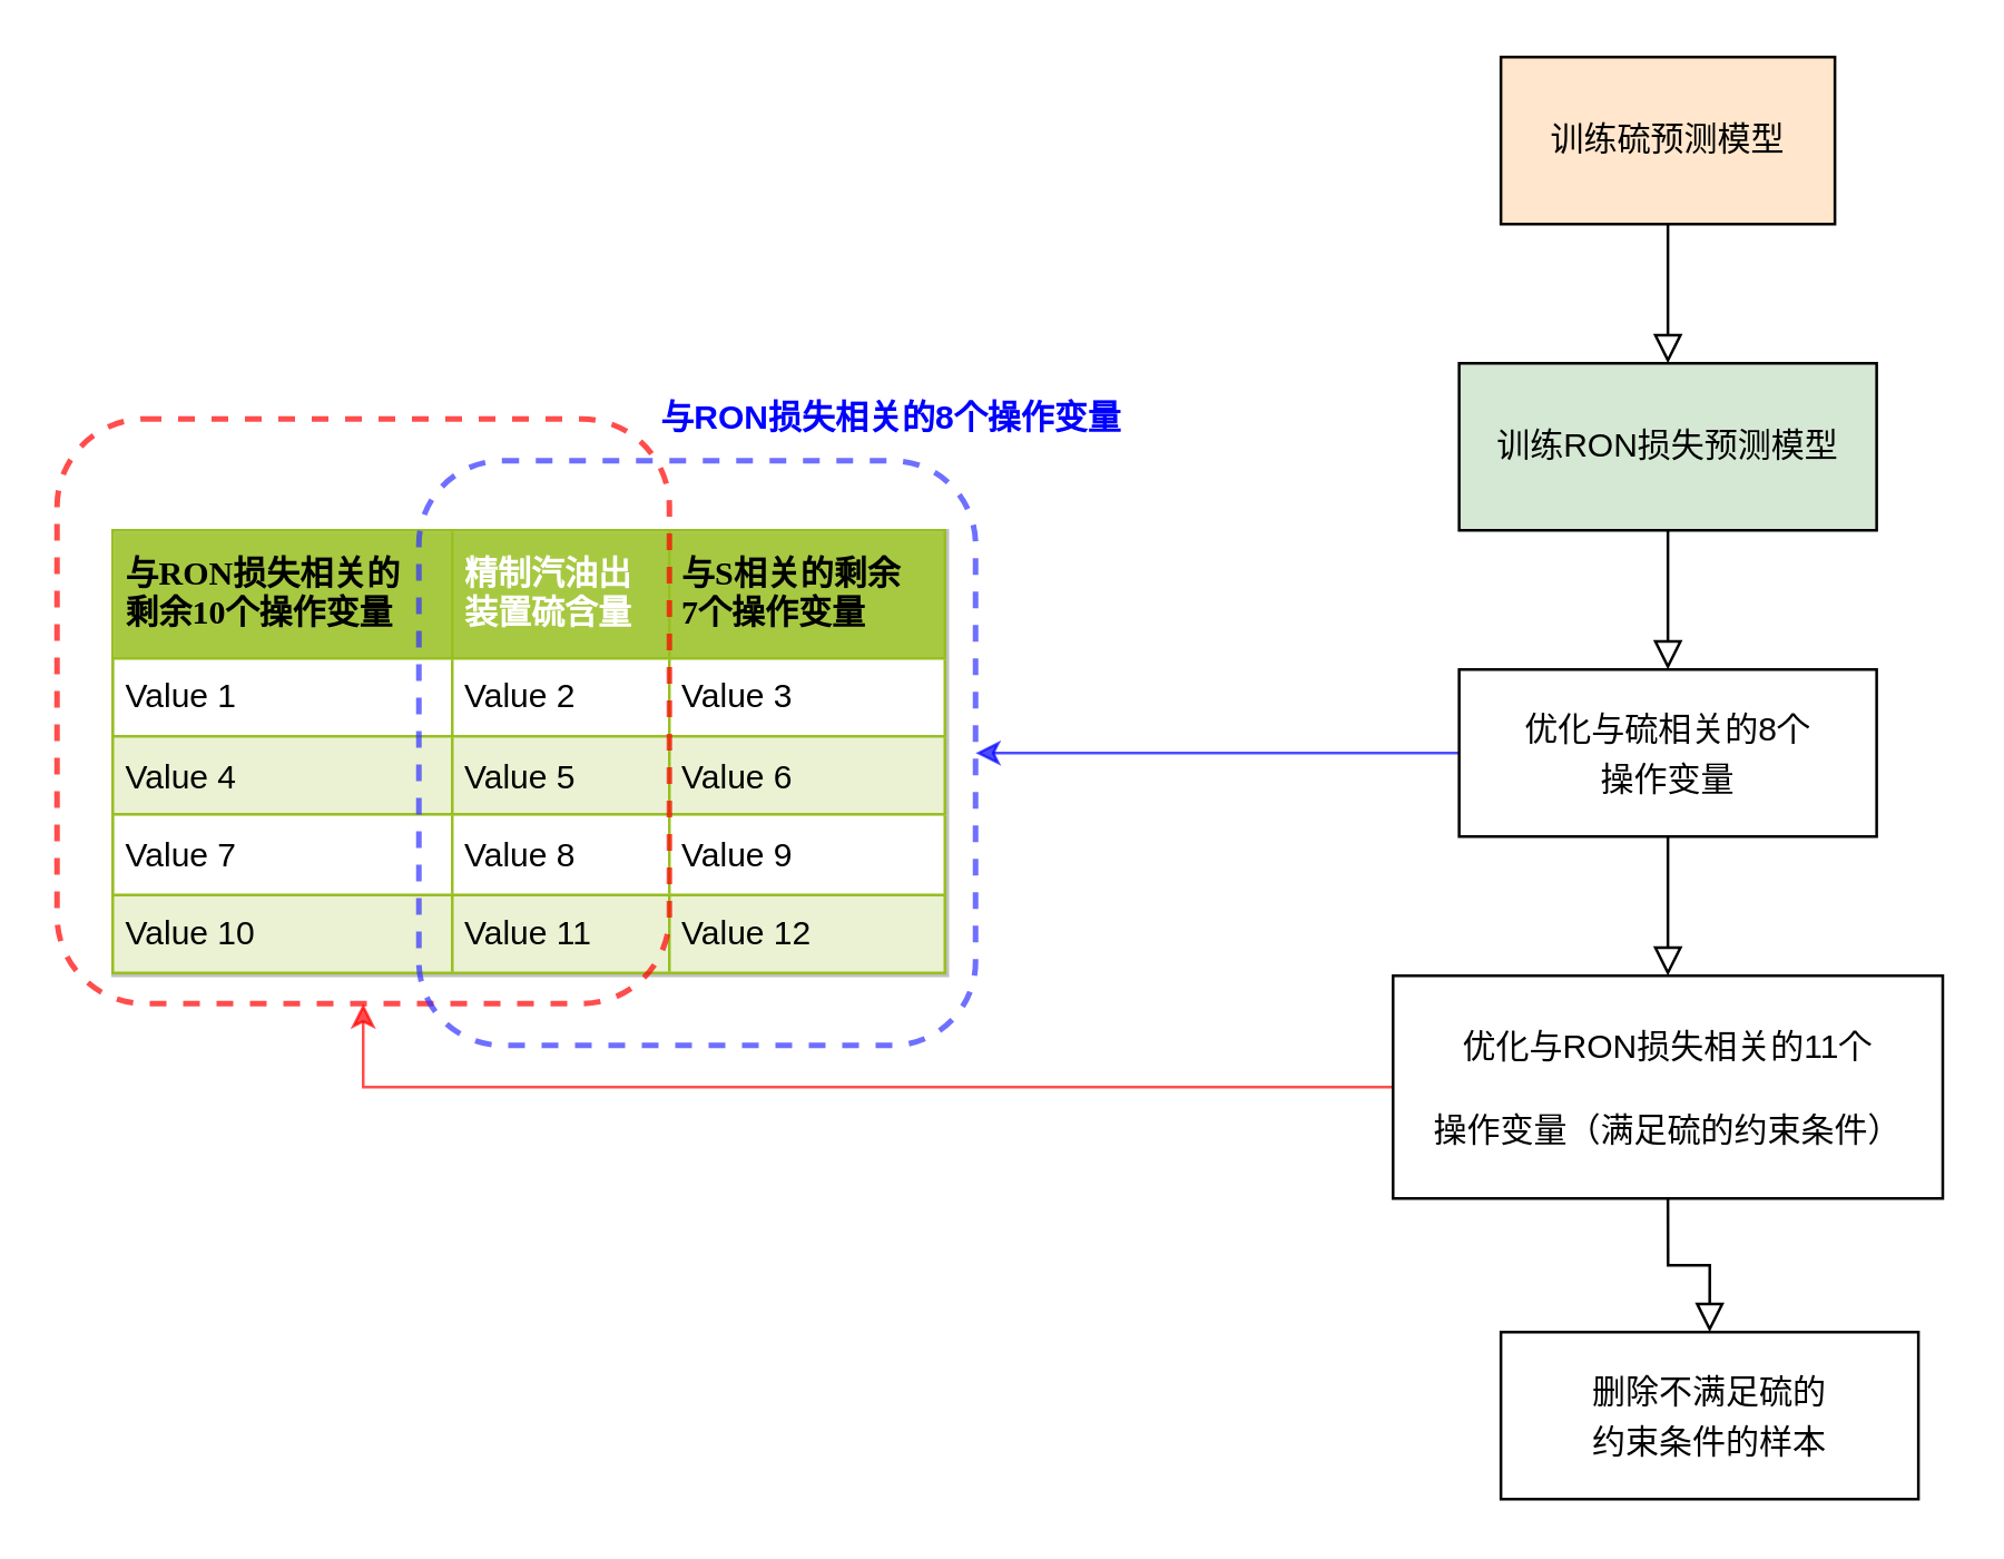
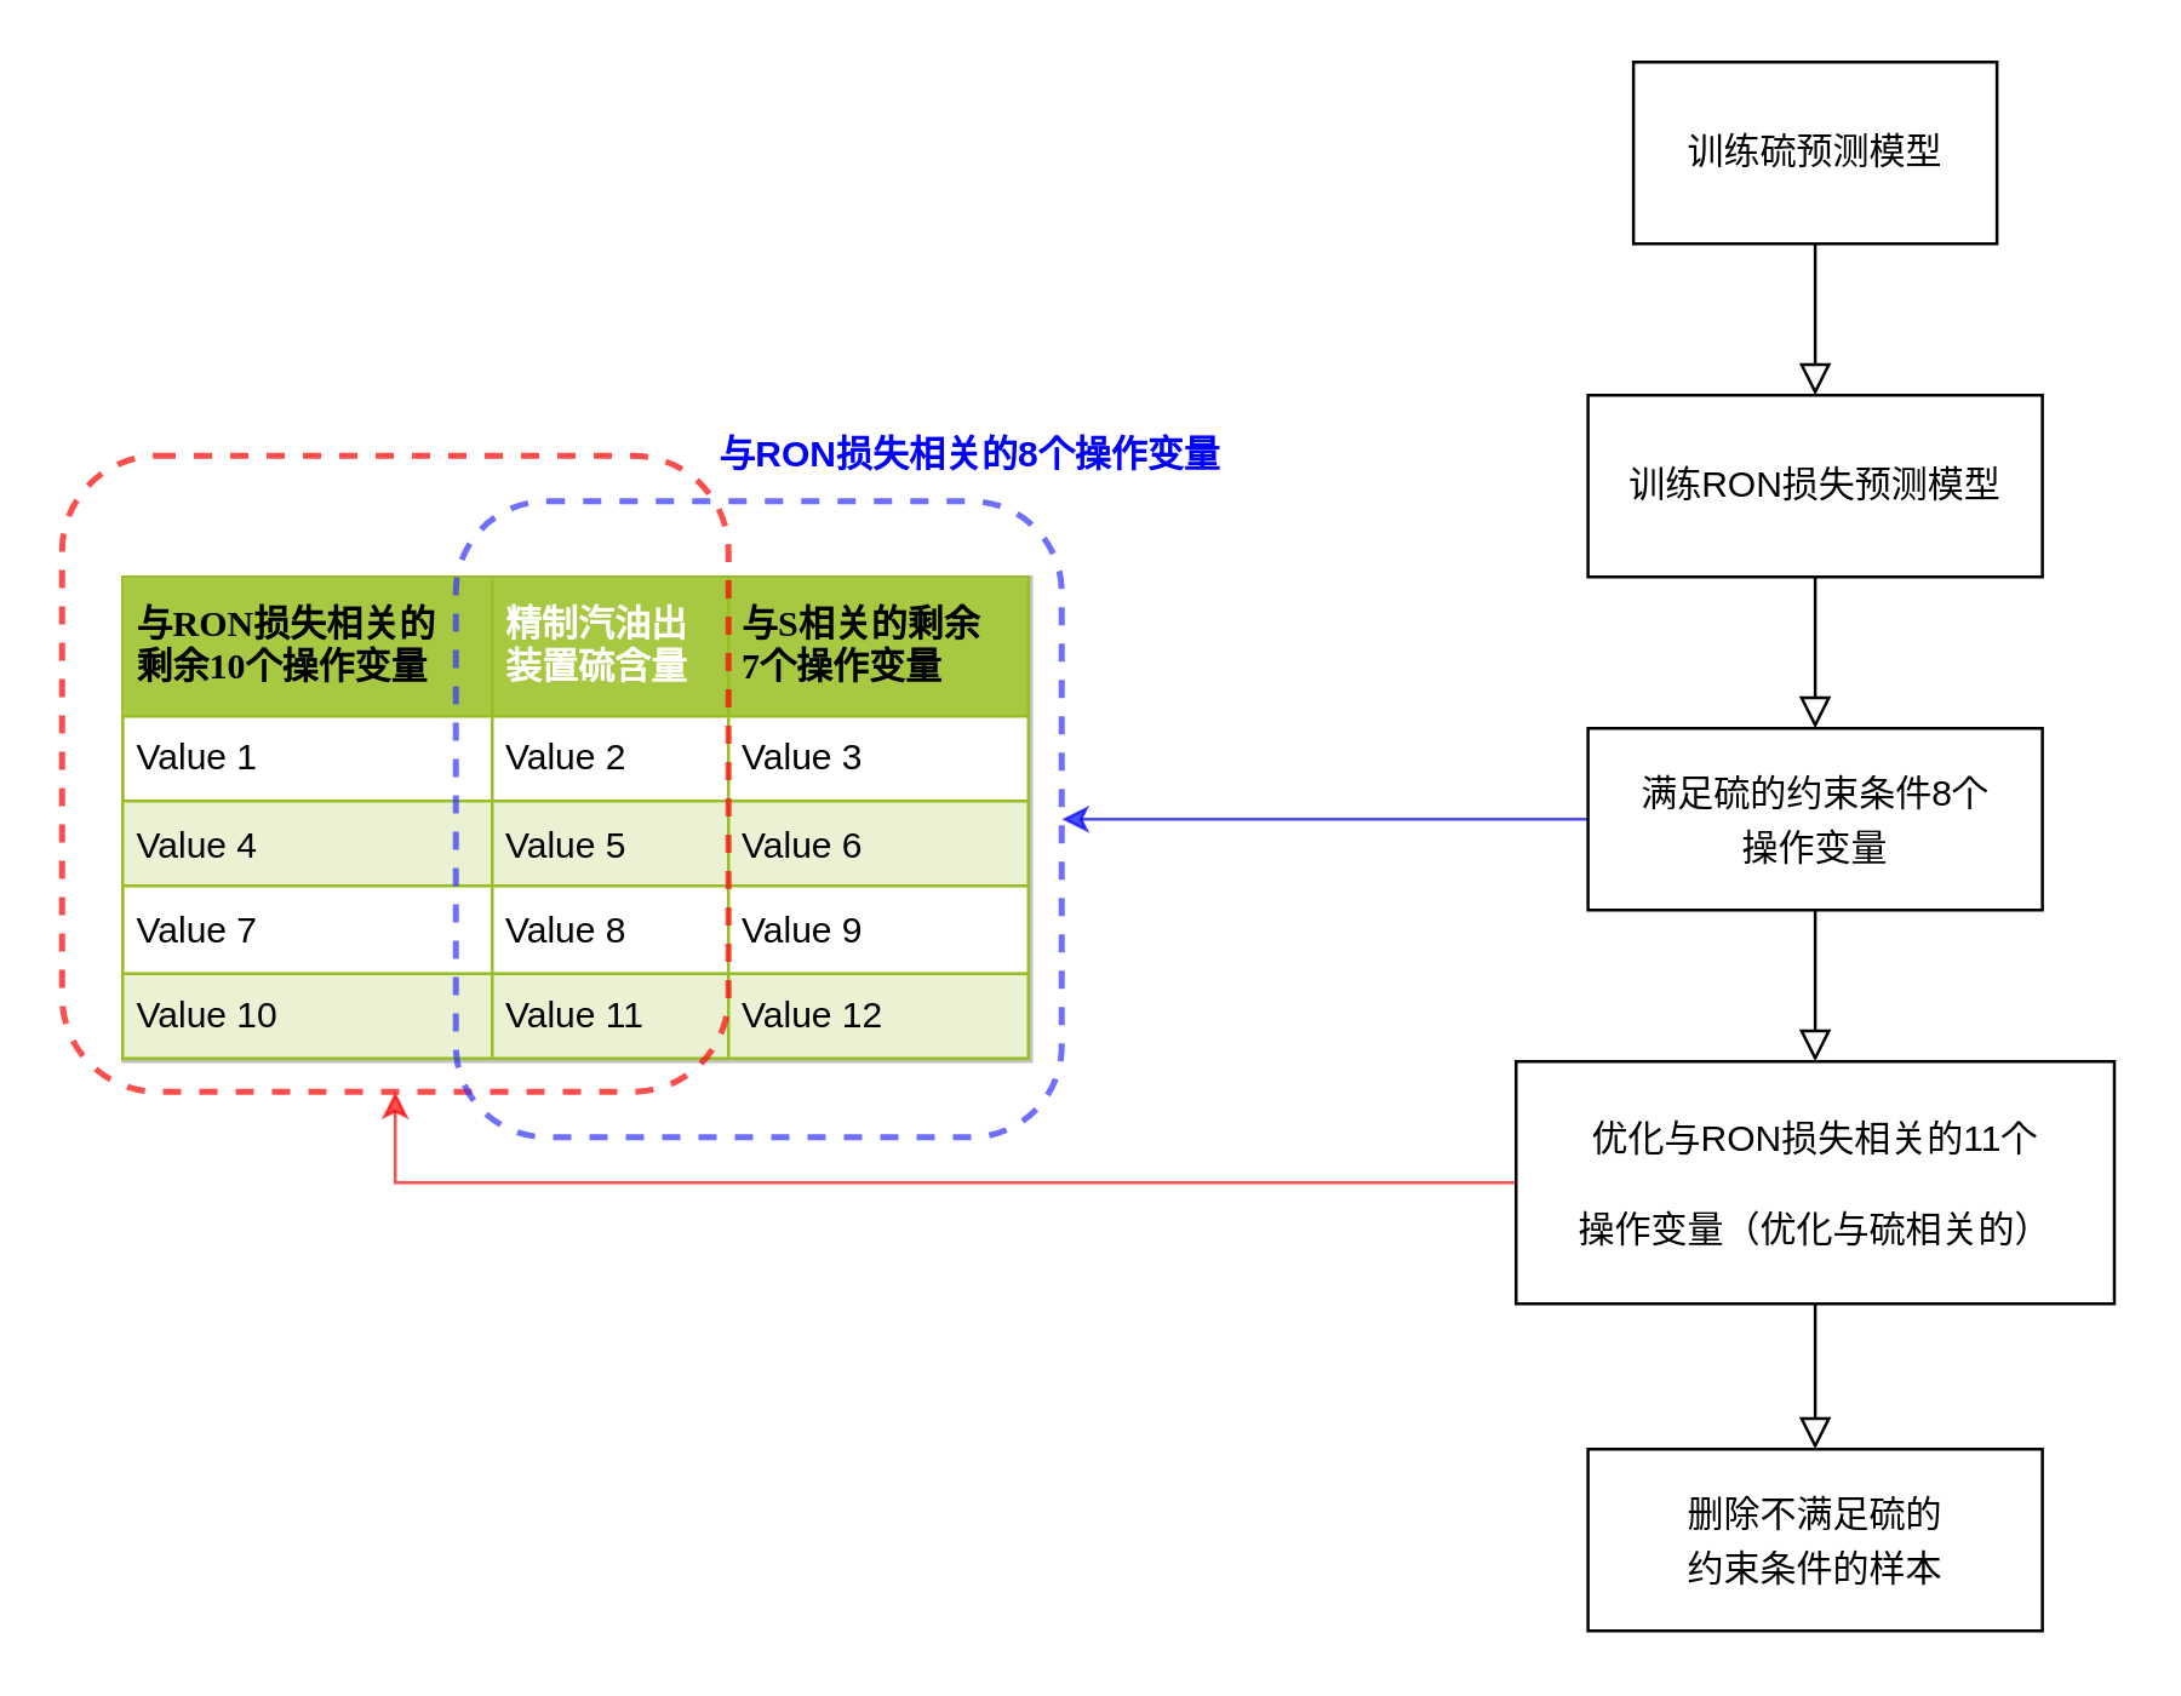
  <mxCell id="0" />
  <mxCell id="1" parent="0" />
  <mxCell id="2" value="&lt;table border=&quot;1&quot; width=&quot;100%&quot; cellpadding=&quot;4&quot; style=&quot;width: 100% ; height: 100% ; border-collapse: collapse&quot;&gt;&lt;tbody&gt;&lt;tr style=&quot;background-color: #a7c942 ; color: #ffffff ; border: 1px solid #98bf21&quot;&gt;&lt;th align=&quot;left&quot;&gt;&lt;font color=&quot;#000000&quot; face=&quot;Times New Roman&quot;&gt;与RON损失相关的&lt;br&gt;剩余10个操作变量&lt;/font&gt;&lt;/th&gt;&lt;th align=&quot;left&quot;&gt;&lt;font face=&quot;宋体&quot;&gt;精制汽油出&lt;br&gt;装置硫含量&lt;/font&gt;&lt;/th&gt;&lt;th align=&quot;left&quot;&gt;&lt;font face=&quot;Times New Roman&quot; color=&quot;#000000&quot;&gt;与S相关的剩余&lt;br&gt;7个操作变量&lt;/font&gt;&lt;/th&gt;&lt;/tr&gt;&lt;tr style=&quot;border: 1px solid #98bf21&quot;&gt;&lt;td&gt;Value 1&lt;/td&gt;&lt;td&gt;Value 2&lt;/td&gt;&lt;td&gt;Value 3&lt;/td&gt;&lt;/tr&gt;&lt;tr style=&quot;background-color: #eaf2d3 ; border: 1px solid #98bf21&quot;&gt;&lt;td&gt;Value 4&lt;/td&gt;&lt;td&gt;Value 5&lt;/td&gt;&lt;td&gt;Value 6&lt;/td&gt;&lt;/tr&gt;&lt;tr style=&quot;border: 1px solid #98bf21&quot;&gt;&lt;td&gt;Value 7&lt;/td&gt;&lt;td&gt;Value 8&lt;/td&gt;&lt;td&gt;Value 9&lt;/td&gt;&lt;/tr&gt;&lt;tr style=&quot;background-color: #eaf2d3 ; border: 1px solid #98bf21&quot;&gt;&lt;td&gt;Value 10&lt;/td&gt;&lt;td&gt;Value 11&lt;/td&gt;&lt;td&gt;Value 12&lt;/td&gt;&lt;/tr&gt;&lt;/tbody&gt;&lt;/table&gt;" style="text;html=1;strokeColor=#c0c0c0;fillColor=#ffffff;overflow=fill;rounded=0;" vertex="1" parent="1"><mxGeometry x="40" y="190" width="300" height="160" as="geometry" /></mxCell>
  <mxCell id="3" value="" style="rounded=1;whiteSpace=wrap;html=1;dashed=1;strokeColor=#FF0000;strokeWidth=2;fillColor=none;opacity=70;" vertex="1" parent="1"><mxGeometry x="20" y="150" width="220" height="210" as="geometry" /></mxCell>
- <mxCell id="4" value="训练硫预测模型" style="rounded=0;whiteSpace=wrap;html=1;fillColor=#ffe6cc;" vertex="1" parent="1"><mxGeometry x="538.75" y="20" width="120" height="60" as="geometry" /></mxCell>
+ <mxCell id="4" value="训练硫预测模型" style="rounded=0;whiteSpace=wrap;html=1;" vertex="1" parent="1"><mxGeometry x="538.75" y="20" width="120" height="60" as="geometry" /></mxCell>
  <mxCell id="5" value="" style="rounded=0;html=1;jettySize=auto;orthogonalLoop=1;fontSize=11;endArrow=block;endFill=0;endSize=8;strokeWidth=1;shadow=0;labelBackgroundColor=none;edgeStyle=orthogonalEdgeStyle;" edge="1" parent="1"><mxGeometry relative="1" as="geometry"><mxPoint x="598.75" y="80" as="sourcePoint" /><mxPoint x="598.75" y="130" as="targetPoint" /></mxGeometry></mxCell>
- <mxCell id="6" value="&lt;font style=&quot;font-size: 12px&quot;&gt;训练RON损失预测模型&lt;/font&gt;" style="rounded=0;whiteSpace=wrap;html=1;fillColor=#d5e8d4;" vertex="1" parent="1"><mxGeometry x="523.75" y="130" width="150" height="60" as="geometry" /></mxCell>
+ <mxCell id="6" value="&lt;font style=&quot;font-size: 12px&quot;&gt;训练RON损失预测模型&lt;/font&gt;" style="rounded=0;whiteSpace=wrap;html=1;" vertex="1" parent="1"><mxGeometry x="523.75" y="130" width="150" height="60" as="geometry" /></mxCell>
  <mxCell id="7" value="" style="rounded=0;html=1;jettySize=auto;orthogonalLoop=1;fontSize=11;endArrow=block;endFill=0;endSize=8;strokeWidth=1;shadow=0;labelBackgroundColor=none;edgeStyle=orthogonalEdgeStyle;" edge="1" parent="1"><mxGeometry relative="1" as="geometry"><mxPoint x="598.75" y="190" as="sourcePoint" /><mxPoint x="598.75" y="240" as="targetPoint" /></mxGeometry></mxCell>
  <mxCell id="8" style="edgeStyle=orthogonalEdgeStyle;rounded=0;orthogonalLoop=1;jettySize=auto;html=1;strokeColor=#0000FF;opacity=70;" edge="1" parent="1" source="9" target="15"><mxGeometry relative="1" as="geometry" /></mxCell>
- <mxCell id="9" value="&lt;p style=&quot;line-height: 150%&quot;&gt;优化与硫相关的8个&lt;br&gt;操作变量&lt;/p&gt;" style="rounded=0;whiteSpace=wrap;html=1;" vertex="1" parent="1"><mxGeometry x="523.75" y="240" width="150" height="60" as="geometry" /></mxCell>
+ <mxCell id="9" value="&lt;p style=&quot;line-height: 150%&quot;&gt;满足硫的约束条件8个&lt;br&gt;操作变量&lt;/p&gt;" style="rounded=0;whiteSpace=wrap;html=1;" vertex="1" parent="1"><mxGeometry x="523.75" y="240" width="150" height="60" as="geometry" /></mxCell>
  <mxCell id="10" value="" style="rounded=0;html=1;jettySize=auto;orthogonalLoop=1;fontSize=11;endArrow=block;endFill=0;endSize=8;strokeWidth=1;shadow=0;labelBackgroundColor=none;edgeStyle=orthogonalEdgeStyle;" edge="1" parent="1"><mxGeometry relative="1" as="geometry"><mxPoint x="598.75" y="300" as="sourcePoint" /><mxPoint x="598.75" y="350" as="targetPoint" /></mxGeometry></mxCell>
  <mxCell id="11" style="edgeStyle=orthogonalEdgeStyle;rounded=0;orthogonalLoop=1;jettySize=auto;html=1;entryX=0.5;entryY=1;entryDx=0;entryDy=0;strokeColor=#FF0000;opacity=70;" edge="1" parent="1" source="12" target="3"><mxGeometry relative="1" as="geometry" /></mxCell>
- <mxCell id="12" value="&lt;p style=&quot;line-height: 150%&quot;&gt;优化与RON损失相关的11个&lt;/p&gt;&lt;p style=&quot;line-height: 150%&quot;&gt;操作变量（满足硫的约束条件）&lt;/p&gt;" style="rounded=0;whiteSpace=wrap;html=1;" vertex="1" parent="1"><mxGeometry x="500" y="350" width="197.5" height="80" as="geometry" /></mxCell>
+ <mxCell id="12" value="&lt;p style=&quot;line-height: 150%&quot;&gt;优化与RON损失相关的11个&lt;/p&gt;&lt;p style=&quot;line-height: 150%&quot;&gt;操作变量（优化与硫相关的）&lt;/p&gt;" style="rounded=0;whiteSpace=wrap;html=1;" vertex="1" parent="1"><mxGeometry x="500" y="350" width="197.5" height="80" as="geometry" /></mxCell>
  <mxCell id="13" value="" style="rounded=0;html=1;jettySize=auto;orthogonalLoop=1;fontSize=11;endArrow=block;endFill=0;endSize=8;strokeWidth=1;shadow=0;labelBackgroundColor=none;edgeStyle=orthogonalEdgeStyle;exitX=0.5;exitY=1;exitDx=0;exitDy=0;entryX=0.5;entryY=0;entryDx=0;entryDy=0;" edge="1" parent="1" source="12" target="14"><mxGeometry relative="1" as="geometry"><mxPoint x="598.75" y="428" as="sourcePoint" /><mxPoint x="598.75" y="478" as="targetPoint" /></mxGeometry></mxCell>
- <mxCell id="14" value="&lt;p style=&quot;line-height: 150%&quot;&gt;删除不满足硫的&lt;br&gt;约束条件的样本&lt;/p&gt;" style="rounded=0;whiteSpace=wrap;html=1;" vertex="1" parent="1"><mxGeometry x="538.75" y="478" width="150" height="60" as="geometry" /></mxCell>
+ <mxCell id="14" value="&lt;p style=&quot;line-height: 150%&quot;&gt;删除不满足硫的&lt;br&gt;约束条件的样本&lt;/p&gt;" style="rounded=0;whiteSpace=wrap;html=1;" vertex="1" parent="1"><mxGeometry x="523.75" y="478" width="150" height="60" as="geometry" /></mxCell>
  <mxCell id="15" value="" style="rounded=1;whiteSpace=wrap;html=1;dashed=1;strokeWidth=2;fillColor=none;strokeColor=#3333FF;opacity=70;" vertex="1" parent="1"><mxGeometry x="150" y="165" width="200" height="210" as="geometry" /></mxCell>
  <mxCell id="16" value="&lt;b&gt;&lt;font color=&quot;#0000ff&quot;&gt;与RON损失相关的8个操作变量&lt;/font&gt;&lt;/b&gt;" style="text;html=1;strokeColor=none;fillColor=none;align=center;verticalAlign=middle;whiteSpace=wrap;rounded=0;dashed=1;opacity=70;" vertex="1" parent="1"><mxGeometry x="220" y="140" width="200" height="20" as="geometry" /></mxCell>
